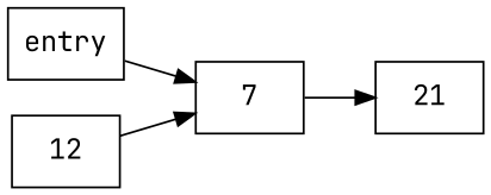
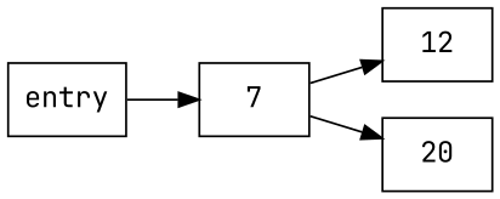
  digraph {
    fontname="JetBrains Mono"
    rankdir=LR
    node [fontname="JetBrains Mono" shape=box]
    edge [fontname="JetBrains Mono"]
    n1 [label=entry]
    n2 [label=7]
    n3 [label=12]
-   n4 [label=21]
+   n4 [label=20]
    n1 -> n2
-   n3 -> n2
+   n2 -> n3
    n2 -> n4
  }
